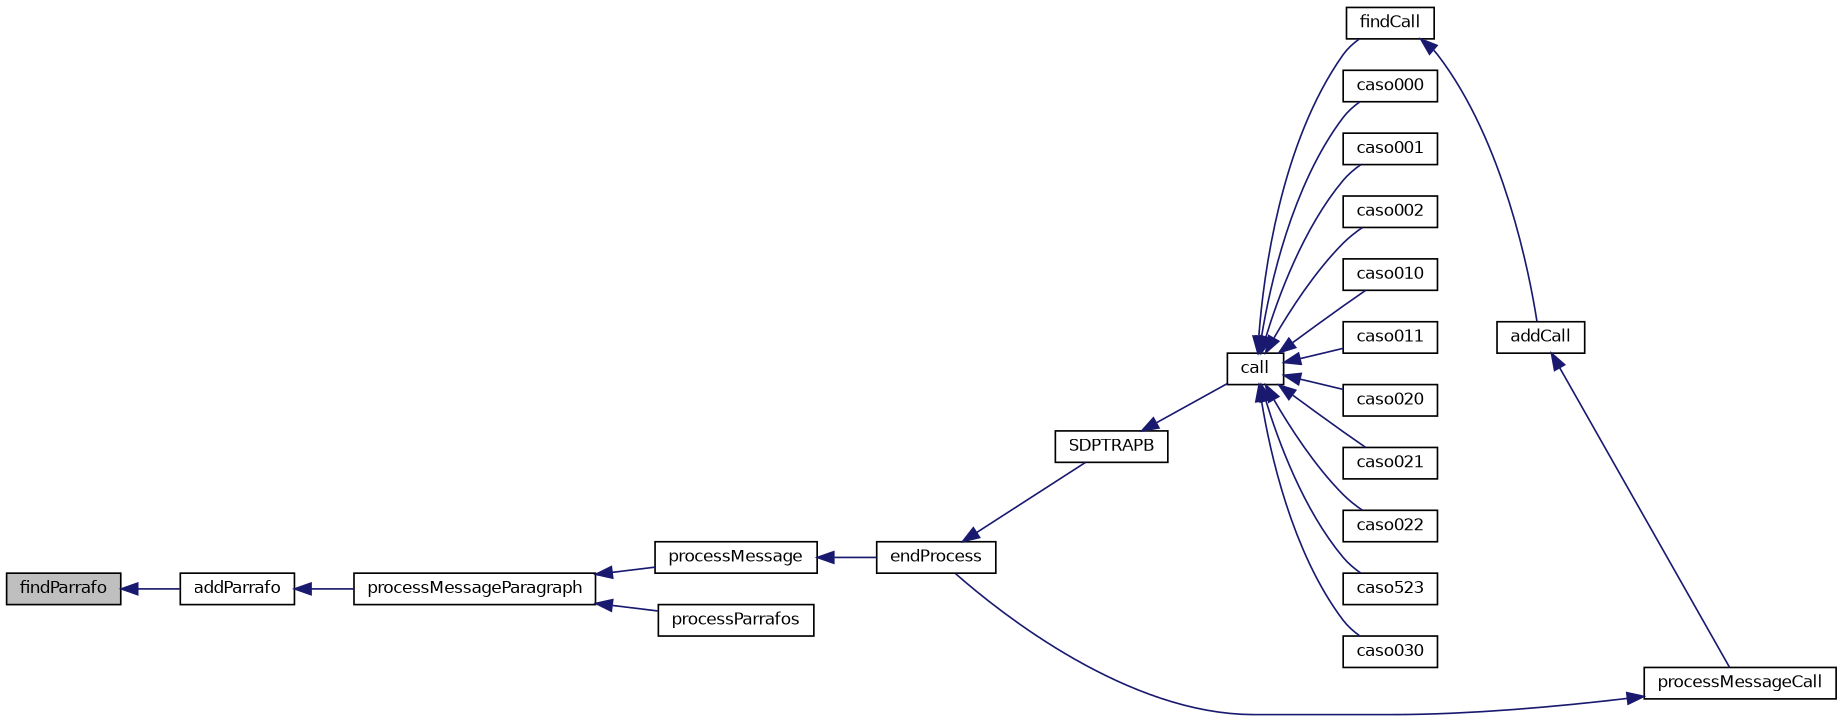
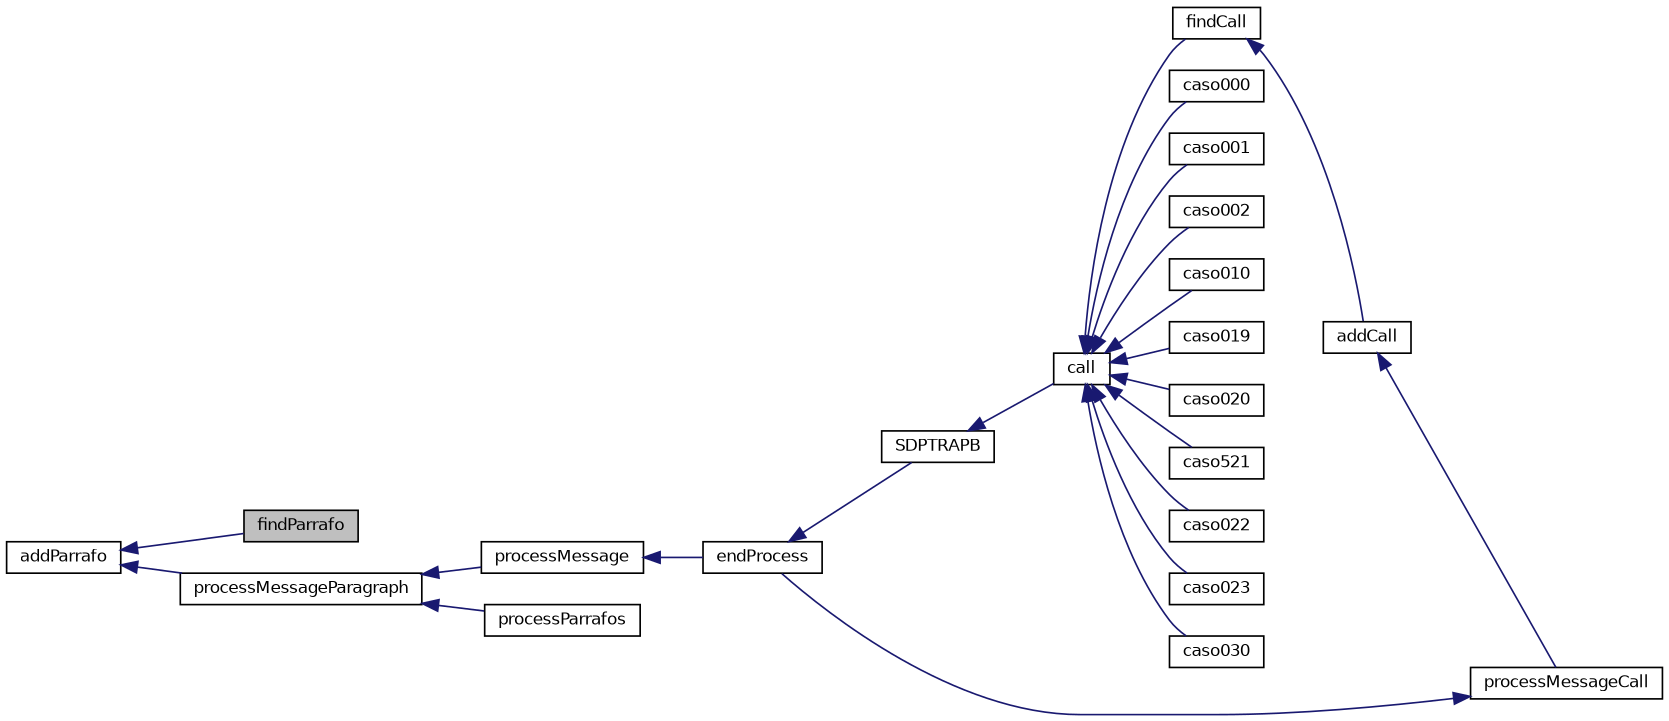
  digraph {
    rankdir=LR
    node [color=black fillcolor=white fontname=Helvetica fontsize=10 shape=record style=filled]
    edge [color=midnightblue dir=back fontname=Helvetica fontsize=10 labelfontname=Helvetica labelfontsize=10 style=solid]
    n1 [fillcolor=grey75 fontcolor=black height=0.2 label=findParrafo width=0.4]
    n2 [height=0.2 label=addParrafo width=0.4]
    n3 [height=0.2 label=processMessageParagraph width=0.4]
    n4 [height=0.2 label=processMessage width=0.4]
    n5 [height=0.2 label=processParrafos width=0.4]
    n6 [height=0.2 label=endProcess width=0.4]
    n7 [height=0.2 label=SDPTRAPB width=0.4]
    n8 [height=0.2 label=call width=0.4]
    n9 [height=0.2 label=findCall width=0.4]
    n10 [height=0.2 label=caso000 width=0.4]
    n11 [height=0.2 label=caso001 width=0.4]
    n12 [height=0.2 label=caso002 width=0.4]
    n13 [height=0.2 label=caso010 width=0.4]
-   n14 [height=0.2 label=caso011 width=0.4]
+   n14 [height=0.2 label=caso019 width=0.4]
    n15 [height=0.2 label=caso020 width=0.4]
-   n16 [height=0.2 label=caso021 width=0.4]
+   n16 [height=0.2 label=caso521 width=0.4]
    n17 [height=0.2 label=caso022 width=0.4]
-   n18 [height=0.2 label=caso523 width=0.4]
+   n18 [height=0.2 label=caso023 width=0.4]
    n19 [height=0.2 label=caso030 width=0.4]
    n20 [height=0.2 label=addCall width=0.4]
    n21 [height=0.2 label=processMessageCall width=0.4]
-   n1 -> n2
+   n2 -> n1
    n2 -> n3
    n3 -> n4
    n3 -> n5
    n4 -> n6
    n6 -> n7
    n7 -> n8
    n8 -> n9
    n8 -> n10
    n8 -> n11
    n8 -> n12
    n8 -> n13
    n8 -> n14
    n8 -> n15
    n8 -> n16
    n8 -> n17
    n8 -> n18
    n8 -> n19
    n9 -> n20
    n20 -> n21
    n21 -> n6
  }
